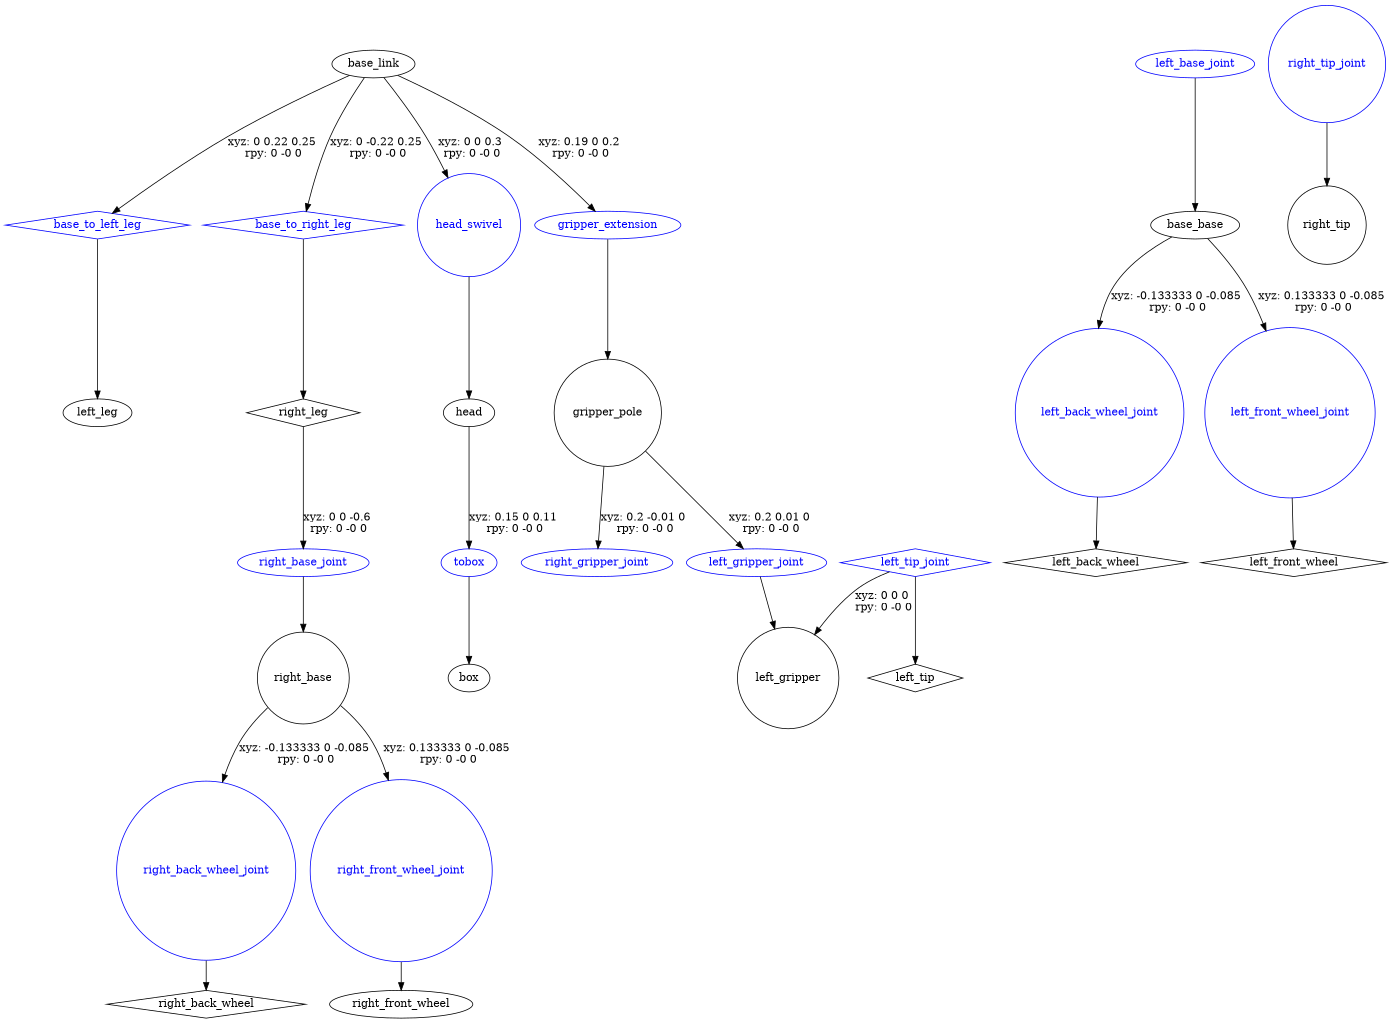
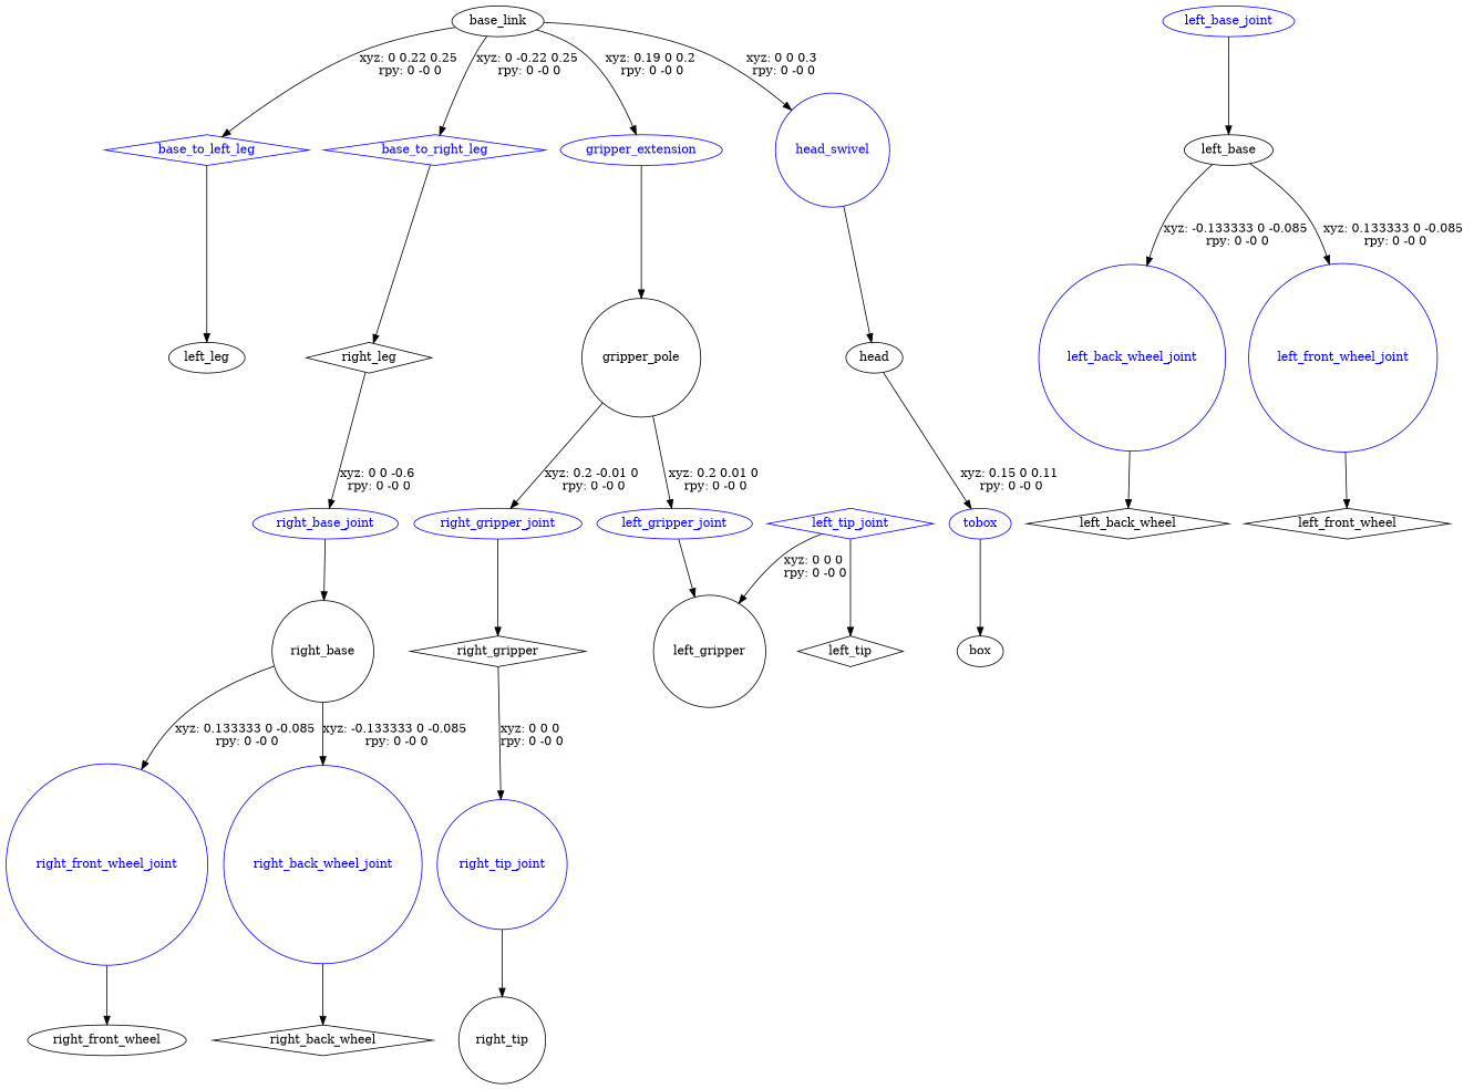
  digraph {
    node [shape=ellipse]
    n1 [label=base_link]
    base_to_left_leg [color=blue fontcolor=blue shape=diamond]
    base_to_right_leg [color=blue fontcolor=blue shape=diamond]
    gripper_extension [color=blue fontcolor=blue]
    head_swivel [color=blue fontcolor=blue shape=circle]
    n6 [label=left_leg]
    n7 [label=right_leg shape=diamond]
    n8 [label=gripper_pole shape=circle]
    n9 [label=head]
    left_base_joint [color=blue fontcolor=blue]
-   n11 [label=base_base]
+   n11 [label=left_base]
    left_back_wheel_joint [color=blue fontcolor=blue shape=circle]
    left_front_wheel_joint [color=blue fontcolor=blue shape=circle]
    n14 [label=left_back_wheel shape=diamond]
    n15 [label=left_front_wheel shape=diamond]
    right_base_joint [color=blue fontcolor=blue]
    n17 [label=right_base shape=circle]
    right_back_wheel_joint [color=blue fontcolor=blue shape=circle]
    right_front_wheel_joint [color=blue fontcolor=blue shape=circle]
    n20 [label=right_back_wheel shape=diamond]
    n21 [label=right_front_wheel]
    left_gripper_joint [color=blue fontcolor=blue]
    right_gripper_joint [color=blue fontcolor=blue]
    n24 [label=left_gripper shape=circle]
+   n25 [label=right_gripper shape=diamond]
    left_tip_joint [color=blue fontcolor=blue shape=diamond]
    n27 [label=left_tip shape=diamond]
    right_tip_joint [color=blue fontcolor=blue shape=circle]
    n29 [label=right_tip shape=circle]
    tobox [color=blue fontcolor=blue]
    n31 [label=box]
    n1 -> base_to_left_leg [label="xyz: 0 0.22 0.25 \nrpy: 0 -0 0"]
    n1 -> base_to_right_leg [label="xyz: 0 -0.22 0.25 \nrpy: 0 -0 0"]
    n1 -> gripper_extension [label="xyz: 0.19 0 0.2 \nrpy: 0 -0 0"]
    n1 -> head_swivel [label="xyz: 0 0 0.3 \nrpy: 0 -0 0"]
    base_to_left_leg -> n6
    base_to_right_leg -> n7
    gripper_extension -> n8
    head_swivel -> n9
    n7 -> right_base_joint [label="xyz: 0 0 -0.6 \nrpy: 0 -0 0"]
    n8 -> left_gripper_joint [label="xyz: 0.2 0.01 0 \nrpy: 0 -0 0"]
    n8 -> right_gripper_joint [label="xyz: 0.2 -0.01 0 \nrpy: 0 -0 0"]
    n9 -> tobox [label="xyz: 0.15 0 0.11 \nrpy: 0 -0 0"]
    left_base_joint -> n11
    n11 -> left_back_wheel_joint [label="xyz: -0.133333 0 -0.085 \nrpy: 0 -0 0"]
    n11 -> left_front_wheel_joint [label="xyz: 0.133333 0 -0.085 \nrpy: 0 -0 0"]
    left_back_wheel_joint -> n14
    left_front_wheel_joint -> n15
    right_base_joint -> n17
    n17 -> right_back_wheel_joint [label="xyz: -0.133333 0 -0.085 \nrpy: 0 -0 0"]
    n17 -> right_front_wheel_joint [label="xyz: 0.133333 0 -0.085 \nrpy: 0 -0 0"]
    right_back_wheel_joint -> n20
    right_front_wheel_joint -> n21
    left_gripper_joint -> n24
+   right_gripper_joint -> n25
+   n25 -> right_tip_joint [label="xyz: 0 0 0 \nrpy: 0 -0 0"]
    left_tip_joint -> n24 [label="xyz: 0 0 0 \nrpy: 0 -0 0"]
    left_tip_joint -> n27
    right_tip_joint -> n29
    tobox -> n31
  }
